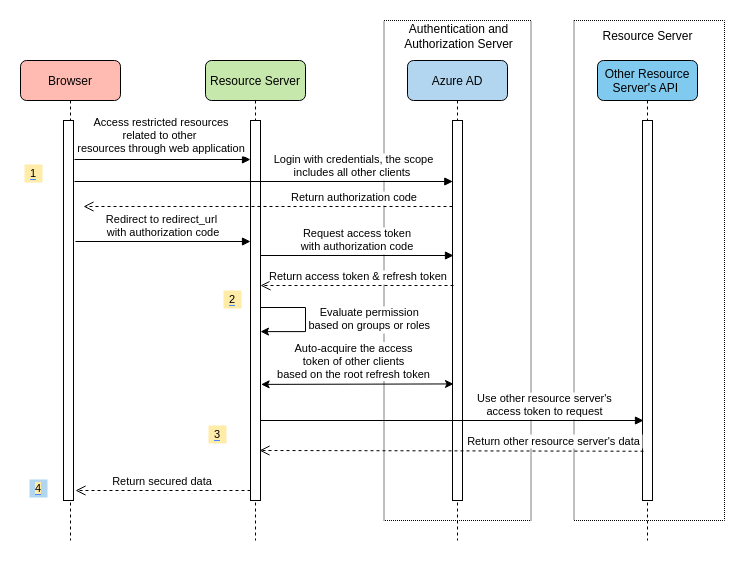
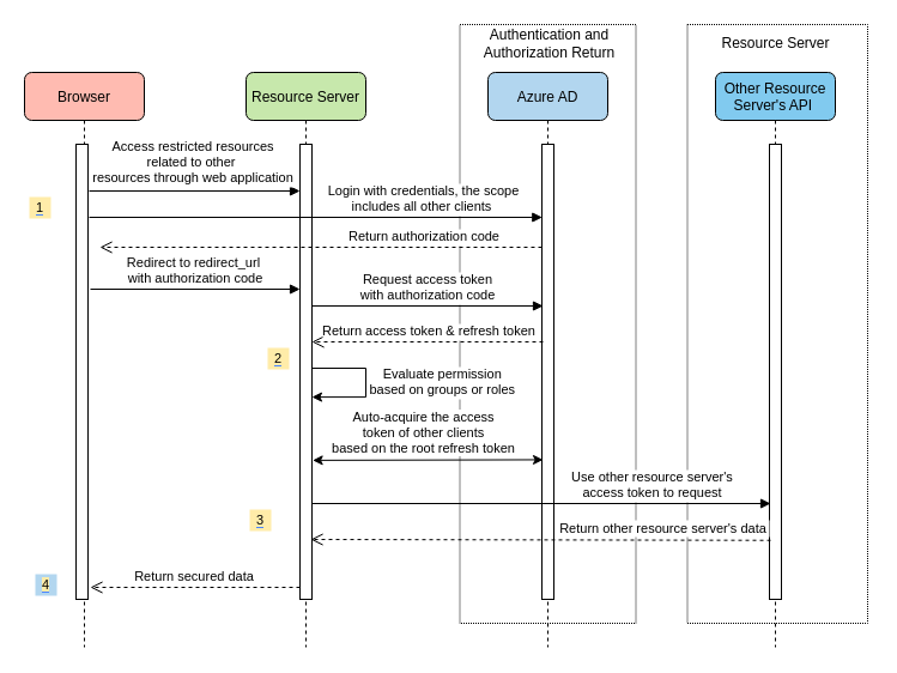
  <mxCell id="0" />
  <mxCell id="1" parent="0" />
  <mxCell id="2" value="" style="rounded=0;whiteSpace=wrap;html=1;dashed=1;dashPattern=1 1;" parent="1" vertex="1"><mxGeometry x="573.5" y="20" width="150.5" height="500" as="geometry" /></mxCell>
  <mxCell id="3" value="" style="rounded=0;whiteSpace=wrap;html=1;dashed=1;dashPattern=1 1;" parent="1" vertex="1"><mxGeometry x="383.5" y="20" width="147" height="500" as="geometry" /></mxCell>
  <mxCell id="4" value="Browser" style="shape=umlLifeline;perimeter=lifelinePerimeter;container=1;collapsible=0;recursiveResize=0;rounded=1;shadow=0;strokeWidth=1;fillColor=#FFBBB1;" parent="1" vertex="1"><mxGeometry x="20" y="60" width="100" height="480" as="geometry" /></mxCell>
  <mxCell id="5" value="" style="points=[];perimeter=orthogonalPerimeter;rounded=0;shadow=0;strokeWidth=1;" parent="4" vertex="1"><mxGeometry x="43" y="60" width="10" height="380" as="geometry" /></mxCell>
  <mxCell id="6" value="Resource Server" style="shape=umlLifeline;perimeter=lifelinePerimeter;container=1;collapsible=0;recursiveResize=0;rounded=1;shadow=0;strokeWidth=1;fillColor=#C7E8AC;" parent="1" vertex="1"><mxGeometry x="205" y="60" width="100" height="480" as="geometry" /></mxCell>
  <mxCell id="7" value="" style="points=[];perimeter=orthogonalPerimeter;rounded=0;shadow=0;strokeWidth=1;" parent="6" vertex="1"><mxGeometry x="45" y="60" width="10" height="380" as="geometry" /></mxCell>
  <mxCell id="8" value="Return secured data" style="verticalAlign=bottom;endArrow=open;dashed=1;endSize=8;exitX=0;exitY=0.95;shadow=0;strokeWidth=1;fontSize=11;" parent="1" edge="1"><mxGeometry relative="1" as="geometry"><mxPoint x="75" y="490" as="targetPoint" /><mxPoint x="250" y="490" as="sourcePoint" /></mxGeometry></mxCell>
  <mxCell id="9" value="Access restricted resources &#10;related to other &#10;resources through web application" style="verticalAlign=bottom;endArrow=block;shadow=0;strokeWidth=1;fontSize=11;spacingTop=-1;spacing=4;spacingRight=2;" parent="1" edge="1"><mxGeometry relative="1" as="geometry"><mxPoint x="74" y="159" as="sourcePoint" /><mxPoint x="250" y="159" as="targetPoint" /></mxGeometry></mxCell>
  <mxCell id="10" value="Azure AD " style="shape=umlLifeline;perimeter=lifelinePerimeter;container=1;collapsible=0;recursiveResize=0;rounded=1;shadow=0;strokeWidth=1;fillColor=#B2D6EF;" parent="1" vertex="1"><mxGeometry x="407" y="60" width="100" height="480" as="geometry" /></mxCell>
  <mxCell id="11" value="" style="points=[];perimeter=orthogonalPerimeter;rounded=0;shadow=0;strokeWidth=1;" parent="10" vertex="1"><mxGeometry x="45" y="60" width="10" height="380" as="geometry" /></mxCell>
  <mxCell id="12" value="Other Resource&#10;Server's API " style="shape=umlLifeline;perimeter=lifelinePerimeter;container=1;collapsible=0;recursiveResize=0;rounded=1;shadow=0;strokeWidth=1;fillColor=#81CAEF;" parent="1" vertex="1"><mxGeometry x="597" y="60" width="100" height="480" as="geometry" /></mxCell>
  <mxCell id="13" value="" style="points=[];perimeter=orthogonalPerimeter;rounded=0;shadow=0;strokeWidth=1;" parent="12" vertex="1"><mxGeometry x="45" y="60" width="10" height="380" as="geometry" /></mxCell>
  <mxCell id="14" value="&lt;span style=&quot;background-color: rgb(255, 236, 169); font-size: 11px;&quot;&gt;1&lt;/span&gt;" style="rounded=0;whiteSpace=wrap;html=1;labelBackgroundColor=#4A86FF;fillColor=#FFECA9;strokeColor=none;fontSize=11;" parent="1" vertex="1"><mxGeometry x="24" y="164" width="18" height="18" as="geometry" /></mxCell>
  <mxCell id="15" value="Login with credentials, the scope &#10;includes all other clients " style="verticalAlign=bottom;endArrow=block;shadow=0;strokeWidth=1;fontSize=11;spacingTop=0;spacingRight=-3;" parent="1" edge="1"><mxGeometry x="0.468" relative="1" as="geometry"><mxPoint x="74" y="181" as="sourcePoint" /><mxPoint x="452.31" y="181" as="targetPoint" /><mxPoint as="offset" /></mxGeometry></mxCell>
  <mxCell id="16" value="Use other resource server's &#10;access token to request" style="verticalAlign=bottom;endArrow=block;shadow=0;strokeWidth=1;entryX=0.005;entryY=0.784;entryDx=0;entryDy=0;entryPerimeter=0;fontSize=11;spacingLeft=19;spacingBottom=0;spacingRight=18;" parent="1" edge="1"><mxGeometry x="0.483" relative="1" as="geometry"><mxPoint x="260" y="420" as="sourcePoint" /><mxPoint x="643" y="420" as="targetPoint" /><mxPoint as="offset" /></mxGeometry></mxCell>
  <mxCell id="17" value="Return other resource server's data" style="verticalAlign=bottom;endArrow=open;dashed=1;endSize=8;shadow=0;strokeWidth=1;entryX=0.9;entryY=0.703;entryDx=0;entryDy=0;entryPerimeter=0;exitX=-0.007;exitY=0.617;exitDx=0;exitDy=0;exitPerimeter=0;spacingRight=1;spacingLeft=0;fontSize=11;" parent="1" edge="1"><mxGeometry x="-0.536" y="-1" relative="1" as="geometry"><mxPoint x="259" y="450" as="targetPoint" /><mxPoint x="643" y="450.74" as="sourcePoint" /><mxPoint as="offset" /></mxGeometry></mxCell>
  <mxCell id="18" style="edgeStyle=orthogonalEdgeStyle;rounded=0;orthogonalLoop=1;jettySize=auto;html=1;entryX=1;entryY=0.479;entryDx=0;entryDy=0;entryPerimeter=0;fontSize=11;" parent="1" edge="1"><mxGeometry relative="1" as="geometry"><mxPoint x="260" y="331.12" as="targetPoint" /><mxPoint x="260" y="307" as="sourcePoint" /><Array as="points"><mxPoint x="305" y="307" /><mxPoint x="305" y="331" /></Array></mxGeometry></mxCell>
  <mxCell id="19" value="Evaluate permission &#10;based on groups or roles" style="edgeLabel;align=center;verticalAlign=middle;resizable=0;points=[];fontSize=11;spacingRight=0;spacingLeft=16;" parent="18" vertex="1" connectable="0"><mxGeometry x="-0.694" relative="1" as="geometry"><mxPoint x="83.76" y="10.99" as="offset" /></mxGeometry></mxCell>
  <mxCell id="20" value="&lt;span style=&quot;background-color: rgb(255, 236, 169); font-size: 11px;&quot;&gt;4&lt;/span&gt;" style="rounded=0;whiteSpace=wrap;html=1;labelBackgroundColor=#4A86FF;fillColor=#b2d6ef;strokeColor=none;fontSize=11;" parent="1" vertex="1"><mxGeometry x="29" y="479" width="18" height="18" as="geometry" /></mxCell>
  <mxCell id="21" value="Request access token &#10;with authorization code" style="verticalAlign=bottom;endArrow=block;entryX=0;entryY=0;shadow=0;strokeWidth=1;fontSize=11;" parent="1" edge="1"><mxGeometry relative="1" as="geometry"><mxPoint x="260" y="255" as="sourcePoint" /><mxPoint x="453" y="255" as="targetPoint" /></mxGeometry></mxCell>
  <mxCell id="22" value="Return authorization code" style="verticalAlign=bottom;endArrow=open;dashed=1;endSize=8;shadow=0;strokeWidth=1;exitX=-0.007;exitY=0.617;exitDx=0;exitDy=0;exitPerimeter=0;spacingRight=-4;entryX=0.969;entryY=0.171;entryDx=0;entryDy=0;entryPerimeter=0;fontSize=11;" parent="1" edge="1"><mxGeometry x="-0.459" relative="1" as="geometry"><mxPoint x="83" y="206" as="targetPoint" /><mxPoint x="452" y="206" as="sourcePoint" /><mxPoint as="offset" /></mxGeometry></mxCell>
  <mxCell id="23" value="Redirect to redirect_url &#10;with authorization code" style="verticalAlign=bottom;endArrow=block;entryX=0;entryY=0;shadow=0;strokeWidth=1;fontSize=11;" parent="1" edge="1"><mxGeometry relative="1" as="geometry"><mxPoint x="75" y="241" as="sourcePoint" /><mxPoint x="250" y="241" as="targetPoint" /></mxGeometry></mxCell>
  <mxCell id="24" value="Return access token &amp; refresh token" style="verticalAlign=bottom;endArrow=open;dashed=1;endSize=8;shadow=0;strokeWidth=1;exitX=-0.007;exitY=0.617;exitDx=0;exitDy=0;exitPerimeter=0;spacingRight=-4;fontSize=11;" parent="1" edge="1"><mxGeometry x="0.005" relative="1" as="geometry"><mxPoint x="260" y="285" as="targetPoint" /><mxPoint x="453" y="285" as="sourcePoint" /><mxPoint as="offset" /></mxGeometry></mxCell>
- <mxCell id="25" value="Authentication and Authorization Server" style="text;html=1;strokeColor=none;fillColor=none;align=center;verticalAlign=middle;whiteSpace=wrap;rounded=0;dashed=1;dashPattern=1 1;" parent="1" vertex="1"><mxGeometry x="396.5" y="26" width="122.5" height="20" as="geometry" /></mxCell>
+ <mxCell id="25" value="Authentication and Authorization Return" style="text;html=1;strokeColor=none;fillColor=none;align=center;verticalAlign=middle;whiteSpace=wrap;rounded=0;dashed=1;dashPattern=1 1;" parent="1" vertex="1"><mxGeometry x="396.5" y="26" width="122.5" height="20" as="geometry" /></mxCell>
  <mxCell id="26" value="Resource Server" style="text;html=1;strokeColor=none;fillColor=none;align=center;verticalAlign=middle;whiteSpace=wrap;rounded=0;dashed=1;dashPattern=1 1;" parent="1" vertex="1"><mxGeometry x="567.5" y="26" width="159" height="20" as="geometry" /></mxCell>
  <mxCell id="27" value="&lt;span style=&quot;background-color: rgb(255, 236, 169); font-size: 11px;&quot;&gt;3&lt;/span&gt;" style="rounded=0;whiteSpace=wrap;html=1;labelBackgroundColor=#4A86FF;fillColor=#FFECA9;strokeColor=none;fontSize=11;" parent="1" vertex="1"><mxGeometry x="208" y="425" width="18" height="18" as="geometry" /></mxCell>
  <mxCell id="28" value="" style="endArrow=classic;startArrow=classic;html=1;fontSize=11;entryX=0.1;entryY=0.538;entryDx=0;entryDy=0;entryPerimeter=0;exitX=1.011;exitY=0.607;exitDx=0;exitDy=0;exitPerimeter=0;spacingTop=1;spacingLeft=0;" parent="1" edge="1"><mxGeometry width="50" height="50" relative="1" as="geometry"><mxPoint x="260.617" y="383.893" as="sourcePoint" /><mxPoint x="453" y="383.44" as="targetPoint" /></mxGeometry></mxCell>
  <mxCell id="29" value="Auto-acquire the access &lt;br&gt;token of other clients &lt;br&gt;based on the root refresh token" style="edgeLabel;html=1;align=center;verticalAlign=middle;resizable=0;points=[];fontSize=11;" parent="28" vertex="1" connectable="0"><mxGeometry x="-0.158" y="3" relative="1" as="geometry"><mxPoint x="11" y="-20" as="offset" /></mxGeometry></mxCell>
  <mxCell id="30" value="&lt;span style=&quot;background-color: rgb(255 , 236 , 169) ; font-size: 11px&quot;&gt;2&lt;/span&gt;" style="rounded=0;whiteSpace=wrap;html=1;labelBackgroundColor=#4A86FF;fillColor=#FFECA9;strokeColor=none;fontSize=11;" parent="1" vertex="1"><mxGeometry x="223" y="290" width="18" height="18" as="geometry" /></mxCell>
